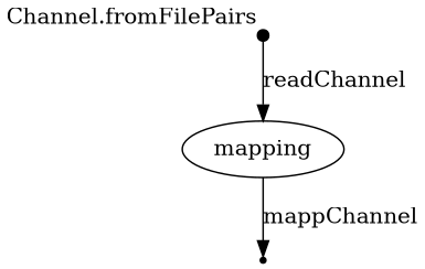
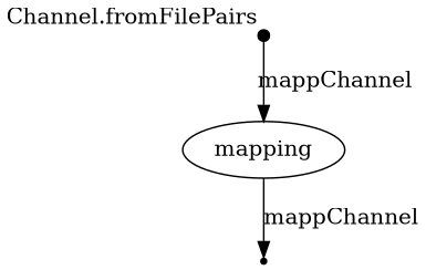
  digraph {
    node [shape=point]
    p0 [fixedsize=true width=0.1 xlabel="Channel.fromFilePairs"]
    n2 [label=mapping shape=""]
    p2
-   p0 -> n2 [label=readChannel]
+   p0 -> n2 [label=mappChannel]
    n2 -> p2 [label=mappChannel]
  }
